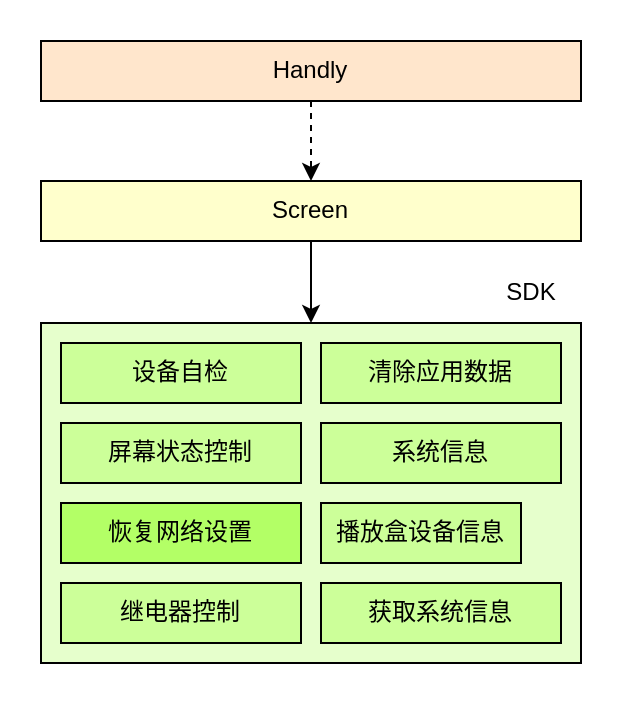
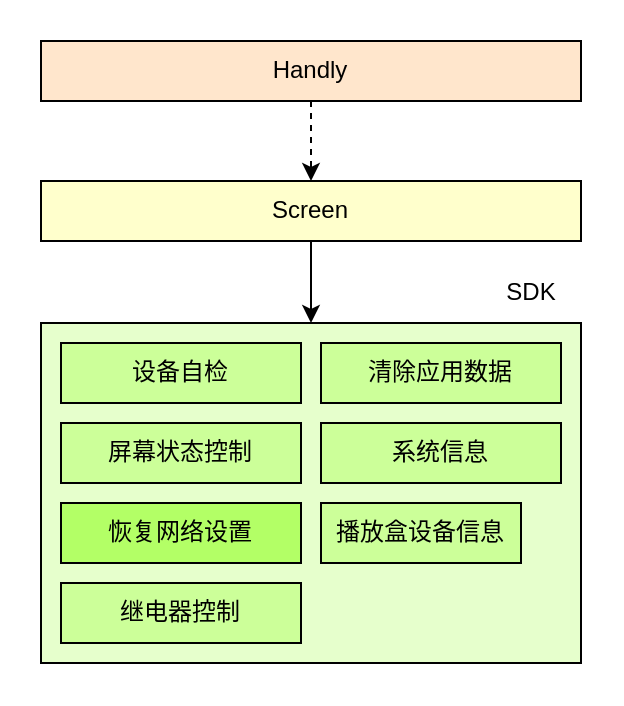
  <mxCell id="0" />
  <mxCell id="1" parent="0" />
  <mxCell id="2" style="edgeStyle=orthogonalEdgeStyle;rounded=0;orthogonalLoop=1;jettySize=auto;html=1;dashed=1;" edge="1" parent="1" source="3" target="5"><mxGeometry relative="1" as="geometry" /></mxCell>
  <mxCell id="3" value="Handly" style="rounded=0;whiteSpace=wrap;html=1;fillColor=#FFE6CC;" vertex="1" parent="1"><mxGeometry x="20" y="20" width="270" height="30" as="geometry" /></mxCell>
  <mxCell id="4" style="edgeStyle=orthogonalEdgeStyle;rounded=0;orthogonalLoop=1;jettySize=auto;html=1;entryX=0.5;entryY=0;entryDx=0;entryDy=0;" edge="1" parent="1" source="5" target="6"><mxGeometry relative="1" as="geometry" /></mxCell>
  <mxCell id="5" value="Screen" style="rounded=0;whiteSpace=wrap;html=1;fillColor=#FFFFCC;" vertex="1" parent="1"><mxGeometry x="20" y="90" width="270" height="30" as="geometry" /></mxCell>
  <mxCell id="6" value="" style="rounded=0;whiteSpace=wrap;html=1;fillColor=#E6FFCC;" vertex="1" parent="1"><mxGeometry x="20" y="161" width="270" height="170" as="geometry" /></mxCell>
  <mxCell id="7" value="设备自检" style="rounded=0;whiteSpace=wrap;html=1;fillColor=#CCFF99;" vertex="1" parent="1"><mxGeometry x="30" y="171" width="120" height="30" as="geometry" /></mxCell>
  <mxCell id="8" value="屏幕状态控制" style="rounded=0;whiteSpace=wrap;html=1;fillColor=#CCFF99;" vertex="1" parent="1"><mxGeometry x="30" y="211" width="120" height="30" as="geometry" /></mxCell>
  <mxCell id="9" value="继电器控制" style="rounded=0;whiteSpace=wrap;html=1;fillColor=#CCFF99;" vertex="1" parent="1"><mxGeometry x="30" y="291" width="120" height="30" as="geometry" /></mxCell>
  <mxCell id="10" value="系统信息" style="rounded=0;whiteSpace=wrap;html=1;fillColor=#CCFF99;" vertex="1" parent="1"><mxGeometry x="160" y="211" width="120" height="30" as="geometry" /></mxCell>
- <mxCell id="11" value="获取系统信息" style="rounded=0;whiteSpace=wrap;html=1;fillColor=#CCFF99;" vertex="1" parent="1"><mxGeometry x="160" y="291" width="120" height="30" as="geometry" /></mxCell>
  <mxCell id="12" value="恢复网络设置" style="rounded=0;whiteSpace=wrap;html=1;fillColor=#B3FF66;" vertex="1" parent="1"><mxGeometry x="30" y="251" width="120" height="30" as="geometry" /></mxCell>
  <mxCell id="13" value="清除应用数据" style="rounded=0;whiteSpace=wrap;html=1;fillColor=#CCFF99;" vertex="1" parent="1"><mxGeometry x="160" y="171" width="120" height="30" as="geometry" /></mxCell>
  <mxCell id="14" value="播放盒设备信息" style="rounded=0;whiteSpace=wrap;html=1;fillColor=#CCFF99;" vertex="1" parent="1"><mxGeometry x="160" y="251" width="100" height="30" as="geometry" /></mxCell>
  <mxCell id="15" value="SDK" style="text;html=1;align=center;verticalAlign=middle;resizable=0;points=[];autosize=1;strokeColor=none;fillColor=none;" vertex="1" parent="1"><mxGeometry x="240" y="131" width="50" height="30" as="geometry" /></mxCell>
